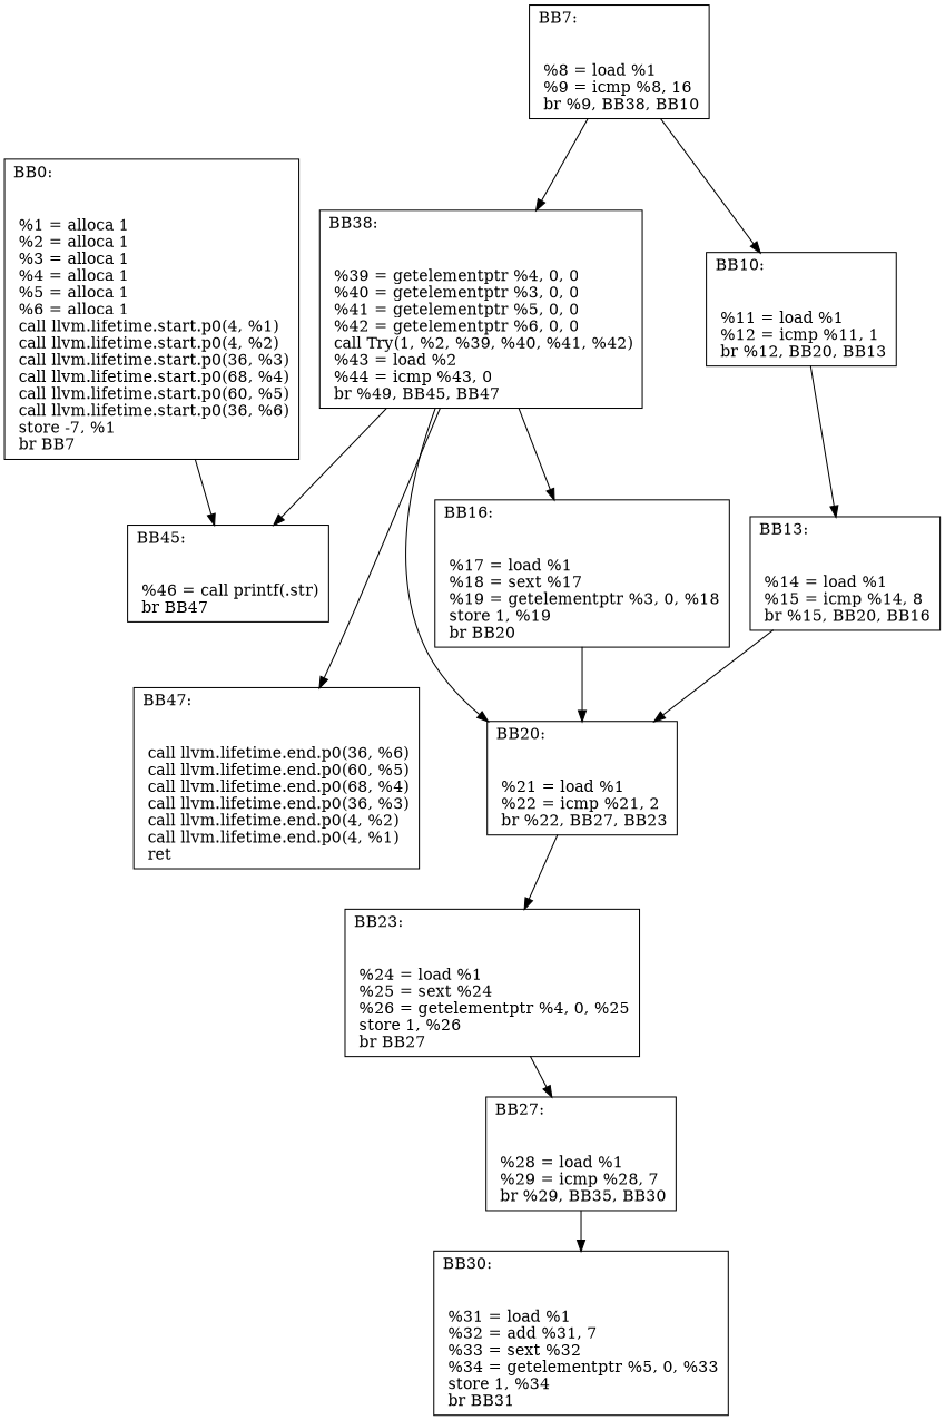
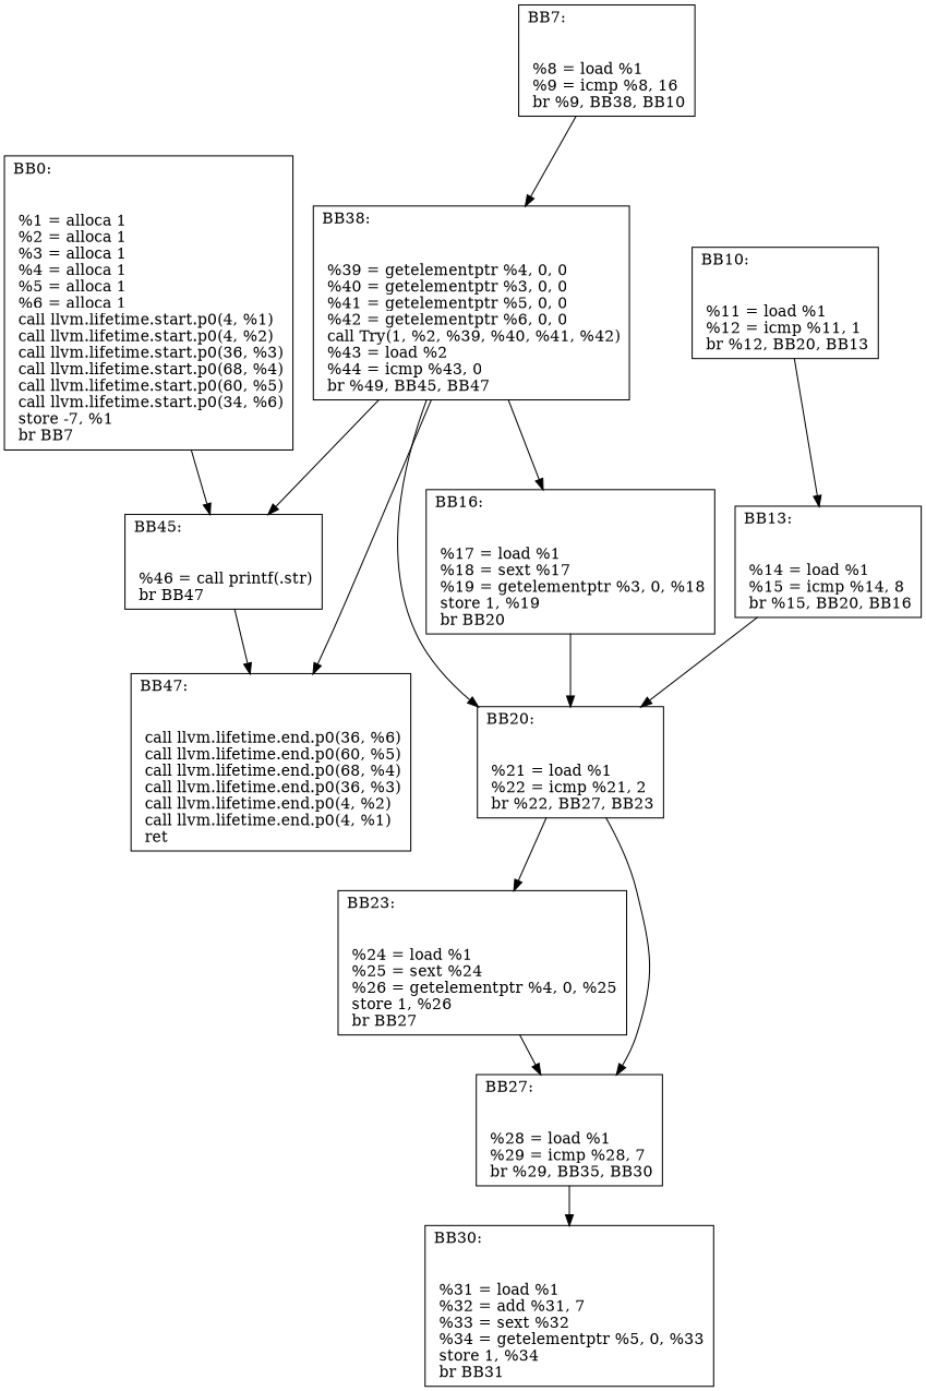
  digraph {
    node [shape=record]
-   n1 [label="{BB0:\l\l\n	 %1 = alloca  1\l	 %2 = alloca  1\l	 %3 = alloca  1\l	 %4 = alloca  1\l	 %5 = alloca  1\l	 %6 = alloca  1\l	 call llvm.lifetime.start.p0(4, %1)\l	 call llvm.lifetime.start.p0(4, %2)\l	 call llvm.lifetime.start.p0(36, %3)\l	 call llvm.lifetime.start.p0(68, %4)\l	 call llvm.lifetime.start.p0(60, %5)\l	 call llvm.lifetime.start.p0(36, %6)\l	 store  -7,  %1\l	 br BB7\l	}"]
+   n1 [label="{BB0:\l\l\n	 %1 = alloca  1\l	 %2 = alloca  1\l	 %3 = alloca  1\l	 %4 = alloca  1\l	 %5 = alloca  1\l	 %6 = alloca  1\l	 call llvm.lifetime.start.p0(4, %1)\l	 call llvm.lifetime.start.p0(4, %2)\l	 call llvm.lifetime.start.p0(36, %3)\l	 call llvm.lifetime.start.p0(68, %4)\l	 call llvm.lifetime.start.p0(60, %5)\l	 call llvm.lifetime.start.p0(34, %6)\l	 store  -7,  %1\l	 br BB7\l	}"]
    n2 [label="{BB45:\l\l\n	 %46 = call printf(.str)\l	 br BB47\l	}"]
    n3 [label="{BB7:\l\l\n	 %8 = load  %1\l	 %9 = icmp  %8,  16\l	 br %9, BB38, BB10\l	}"]
    n4 [label="{BB10:\l\l\n	 %11 = load  %1\l	 %12 = icmp  %11,  1\l	 br %12, BB20, BB13\l	}"]
    n5 [label="{BB38:\l\l\n	 %39 = getelementptr  %4,  0,  0\l	 %40 = getelementptr  %3,  0,  0\l	 %41 = getelementptr  %5,  0,  0\l	 %42 = getelementptr  %6,  0,  0\l	 call Try(1, %2, %39, %40, %41, %42)\l	 %43 = load  %2\l	 %44 = icmp  %43,  0\l	 br %49, BB45, BB47\l	}"]
    n6 [label="{BB13:\l\l\n	 %14 = load  %1\l	 %15 = icmp  %14,  8\l	 br %15, BB20, BB16\l	}"]
    n7 [label="{BB20:\l\l\n	 %21 = load  %1\l	 %22 = icmp  %21,  2\l	 br %22, BB27, BB23\l	}"]
    n8 [label="{BB47:\l\l\n	 call llvm.lifetime.end.p0(36, %6)\l	 call llvm.lifetime.end.p0(60, %5)\l	 call llvm.lifetime.end.p0(68, %4)\l	 call llvm.lifetime.end.p0(36, %3)\l	 call llvm.lifetime.end.p0(4, %2)\l	 call llvm.lifetime.end.p0(4, %1)\l	 ret \l	}"]
    n9 [label="{BB16:\l\l\n	 %17 = load  %1\l	 %18 = sext  %17\l	 %19 = getelementptr  %3,  0,  %18\l	 store  1,  %19\l	 br BB20\l	}"]
    n10 [label="{BB23:\l\l\n	 %24 = load  %1\l	 %25 = sext  %24\l	 %26 = getelementptr  %4,  0,  %25\l	 store  1,  %26\l	 br BB27\l	}"]
    n11 [label="{BB27:\l\l\n	 %28 = load  %1\l	 %29 = icmp  %28,  7\l	 br %29, BB35, BB30\l	}"]
    n12 [label="{BB30:\l\l\n	 %31 = load  %1\l	 %32 = add  %31,  7\l	 %33 = sext  %32\l	 %34 = getelementptr  %5,  0,  %33\l	 store  1,  %34\l	 br BB31\l	}"]
    n1 -> n2
-   n3 -> n4
+   n2 -> n8
    n3 -> n5
    n4 -> n6
    n5 -> n2
    n5 -> n7
    n5 -> n8
    n5 -> n9
    n6 -> n7
    n7 -> n10
+   n7 -> n11
    n9 -> n7
    n10 -> n11
    n11 -> n12
  }
